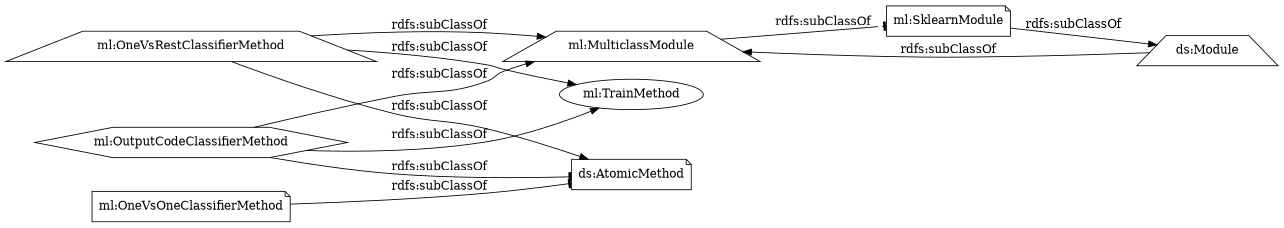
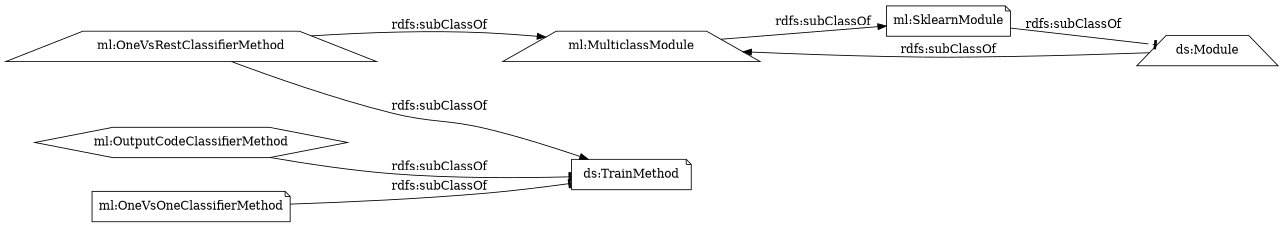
  digraph {
    rankdir=LR
    node [color=black shape=trapezium]
    edge [arrowhead=normal]
    "ml:OutputCodeClassifierMethod" [shape=hexagon]
    "ml:MulticlassModule"
-   "ml:TrainMethod" [shape=ellipse]
-   "ds:AtomicMethod" [shape=note]
+   "ds:AtomicMethod" [shape=note label="ds:TrainMethod"]
    "ml:SklearnModule" [shape=note]
    "ml:OneVsRestClassifierMethod"
    "ml:OneVsOneClassifierMethod" [shape=note]
    "ds:Module"
-   "ml:OutputCodeClassifierMethod" -> "ml:MulticlassModule" [label="rdfs:subClassOf"]
-   "ml:OutputCodeClassifierMethod" -> "ml:TrainMethod" [label="rdfs:subClassOf"]
    "ml:OutputCodeClassifierMethod" -> "ds:AtomicMethod" [arrowhead=tee label="rdfs:subClassOf"]
-   "ml:MulticlassModule" -> "ml:SklearnModule" [arrowhead=tee label="rdfs:subClassOf"]
-   "ml:SklearnModule" -> "ds:Module" [label="rdfs:subClassOf"]
+   "ml:MulticlassModule" -> "ml:SklearnModule" [label="rdfs:subClassOf"]
+   "ml:SklearnModule" -> "ds:Module" [arrowhead=tee label="rdfs:subClassOf"]
    "ml:OneVsRestClassifierMethod" -> "ml:MulticlassModule" [label="rdfs:subClassOf"]
-   "ml:OneVsRestClassifierMethod" -> "ml:TrainMethod" [label="rdfs:subClassOf"]
    "ml:OneVsRestClassifierMethod" -> "ds:AtomicMethod" [label="rdfs:subClassOf"]
    "ml:OneVsOneClassifierMethod" -> "ds:AtomicMethod" [arrowhead=tee label="rdfs:subClassOf"]
    "ds:Module" -> "ml:MulticlassModule" [label="rdfs:subClassOf"]
  }
